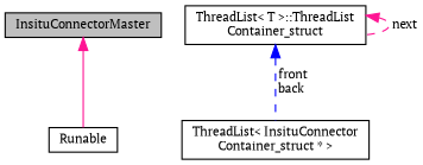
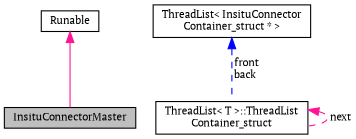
  digraph {
    fontname="PT Serif"
    node [color=black fillcolor=white fontname="PT Serif" fontsize=10 shape=record style=filled]
    edge [color=deeppink dir=back fontname="PT Serif" fontsize=10 labelfontname=Helvetica labelfontsize=10 style=dashed]
    n1 [fillcolor=grey75 fontcolor=black height=0.2 label=InsituConnectorMaster width=0.4]
    n2 [height=0.2 label=Runable width=0.4]
    n3 [height=0.2 label="ThreadList\< InsituConnector\lContainer_struct * \>" width=0.4]
    n4 [height=0.2 label="ThreadList\< T \>::ThreadList\lContainer_struct" width=0.4]
-   n1 -> n2 [style=solid]
-   n4 -> n3 [color=blue label=" front\nback"]
+   n2 -> n1 [style=solid]
+   n3 -> n4 [color=blue label=" front\nback"]
    n4 -> n4 [label=" next"]
  }
